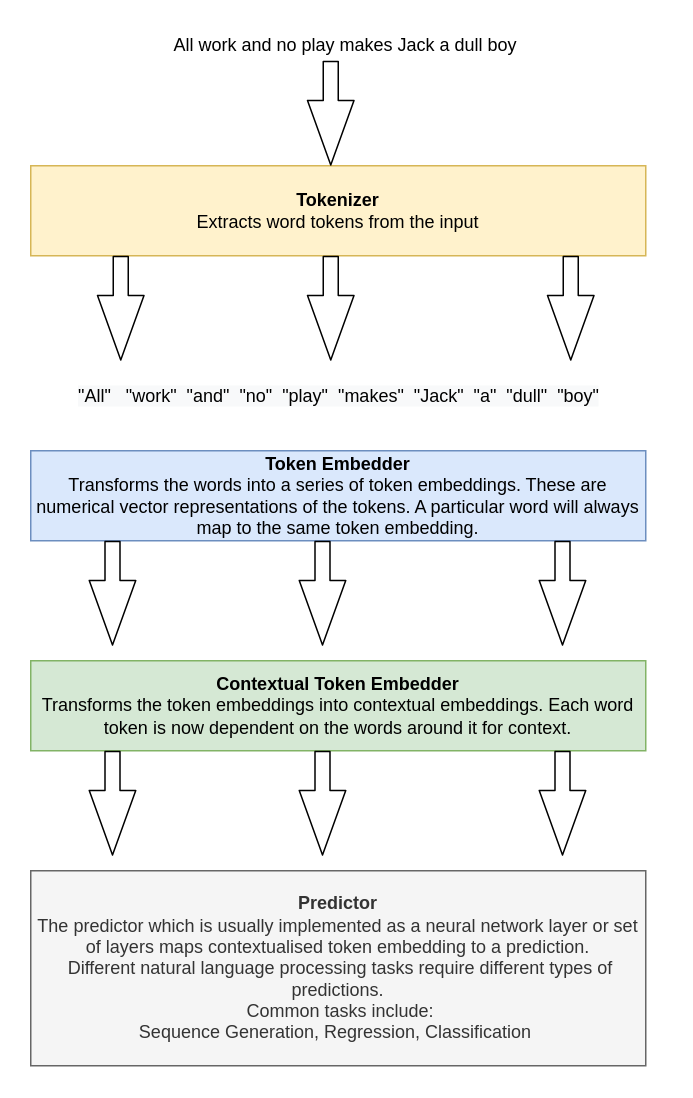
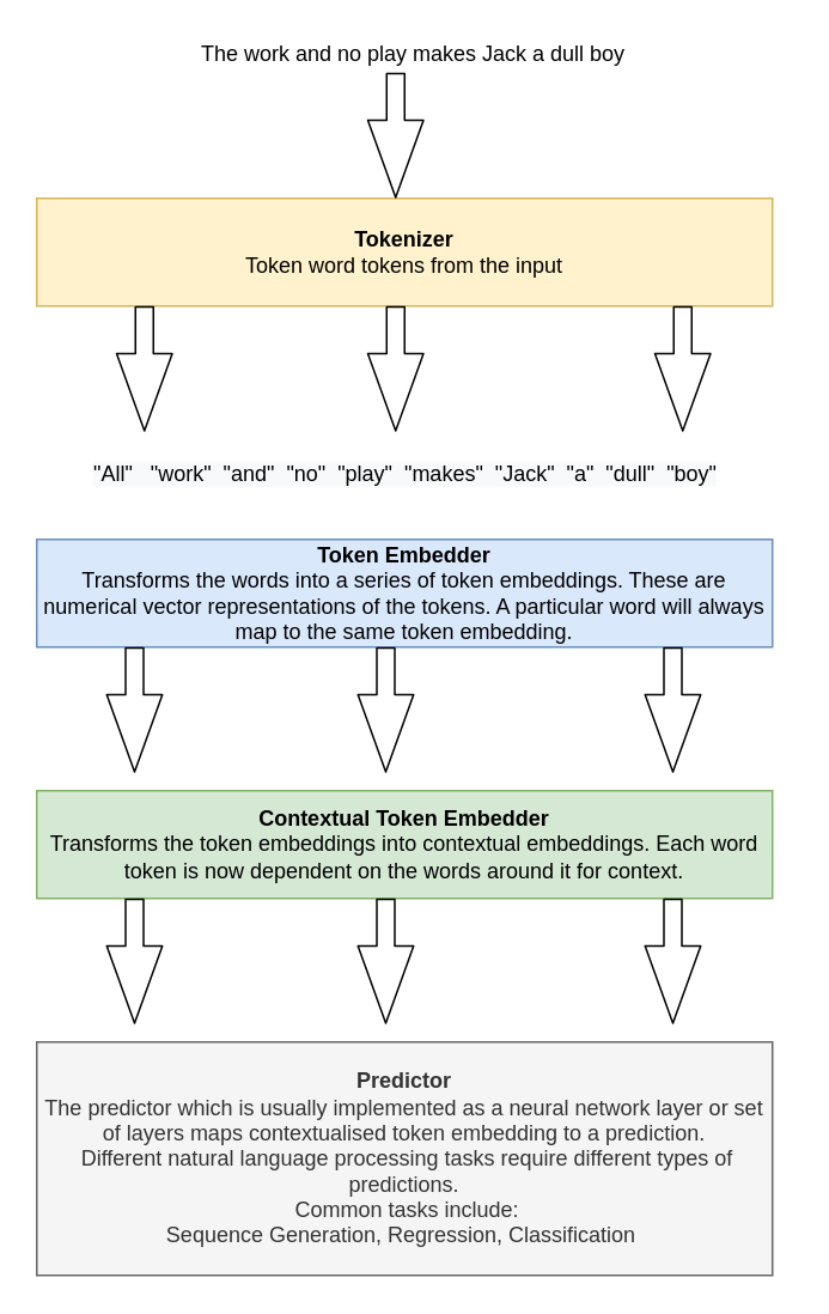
  <mxCell id="0" />
  <mxCell id="1" parent="0" />
- <mxCell id="2" value="&lt;b&gt;Tokenizer&lt;/b&gt;&lt;br&gt;Extracts word tokens from the input" style="rounded=0;whiteSpace=wrap;html=1;hachureGap=4;pointerEvents=0;fillColor=#fff2cc;strokeColor=#d6b656;" vertex="1" parent="1"><mxGeometry x="20" y="110" width="410" height="60" as="geometry" /></mxCell>
+ <mxCell id="2" value="&lt;b&gt;Tokenizer&lt;/b&gt;&lt;br&gt;Token word tokens from the input" style="rounded=0;whiteSpace=wrap;html=1;hachureGap=4;pointerEvents=0;fillColor=#fff2cc;strokeColor=#d6b656;" vertex="1" parent="1"><mxGeometry x="20" y="110" width="410" height="60" as="geometry" /></mxCell>
  <mxCell id="3" value="&lt;b&gt;Token Embedder&lt;/b&gt;&lt;br&gt;Transforms the words into a series of token embeddings. These are numerical vector representations of the tokens. A particular word will always map to the same token embedding." style="rounded=0;whiteSpace=wrap;html=1;hachureGap=4;pointerEvents=0;fillColor=#dae8fc;strokeColor=#6c8ebf;" vertex="1" parent="1"><mxGeometry x="20" y="300" width="410" height="60" as="geometry" /></mxCell>
  <mxCell id="4" value="&lt;b&gt;Contextual Token Embedder&lt;/b&gt;&lt;br&gt;Transforms the token embeddings into contextual embeddings. Each word token is now dependent on the words around it for context." style="rounded=0;whiteSpace=wrap;html=1;hachureGap=4;pointerEvents=0;fillColor=#d5e8d4;strokeColor=#82b366;" vertex="1" parent="1"><mxGeometry x="20" y="440" width="410" height="60" as="geometry" /></mxCell>
  <mxCell id="5" value="&lt;b&gt;Predictor&lt;/b&gt;&lt;br&gt;The predictor which is usually implemented as a neural network layer or set of layers maps contextualised token embedding to a prediction.&lt;br&gt;&lt;div&gt;&amp;nbsp;Different natural language processing tasks require different types of predictions.&lt;/div&gt;&lt;div&gt;&amp;nbsp;Common tasks include:&lt;/div&gt;&lt;div&gt;Sequence Generation,&amp;nbsp;&lt;span&gt;Regression, C&lt;/span&gt;&lt;span&gt;lassification&lt;/span&gt;&lt;span&gt;&amp;nbsp;&lt;/span&gt;&lt;/div&gt;" style="rounded=0;whiteSpace=wrap;html=1;hachureGap=4;pointerEvents=0;fillColor=#f5f5f5;strokeColor=#666666;fontColor=#333333;" vertex="1" parent="1"><mxGeometry x="20" y="580" width="410" height="130" as="geometry" /></mxCell>
- <mxCell id="6" value="All work and no play makes Jack a dull boy" style="text;html=1;strokeColor=none;fillColor=none;align=center;verticalAlign=middle;whiteSpace=wrap;rounded=0;hachureGap=4;pointerEvents=0;" vertex="1" parent="1"><mxGeometry x="20" y="20" width="420" height="20" as="geometry" /></mxCell>
+ <mxCell id="6" value="The work and no play makes Jack a dull boy" style="text;html=1;strokeColor=none;fillColor=none;align=center;verticalAlign=middle;whiteSpace=wrap;rounded=0;hachureGap=4;pointerEvents=0;" vertex="1" parent="1"><mxGeometry x="20" y="20" width="420" height="20" as="geometry" /></mxCell>
  <mxCell id="7" value="&lt;span style=&quot;color: rgb(0 , 0 , 0) ; font-family: &amp;#34;helvetica&amp;#34; ; font-size: 12px ; font-style: normal ; font-weight: 400 ; letter-spacing: normal ; text-align: center ; text-indent: 0px ; text-transform: none ; word-spacing: 0px ; background-color: rgb(248 , 249 , 250) ; display: inline ; float: none&quot;&gt;&quot;All&quot;&amp;nbsp; &amp;nbsp;&quot;work&quot;&amp;nbsp; &quot;and&quot;&amp;nbsp; &quot;no&quot;&amp;nbsp; &quot;play&quot;&amp;nbsp; &quot;makes&quot;&amp;nbsp; &quot;Jack&quot;&amp;nbsp; &quot;a&quot;&amp;nbsp; &quot;dull&quot;&amp;nbsp; &quot;boy&quot;&lt;/span&gt;" style="text;whiteSpace=wrap;html=1;" vertex="1" parent="1"><mxGeometry x="50" y="250" width="390" height="30" as="geometry" /></mxCell>
  <mxCell id="8" value="" style="shape=flexArrow;endArrow=classic;html=1;startSize=14;endSize=14;sourcePerimeterSpacing=8;targetPerimeterSpacing=8;" edge="1" parent="1"><mxGeometry width="50" height="50" relative="1" as="geometry"><mxPoint x="80" y="170" as="sourcePoint" /><mxPoint x="80" y="240" as="targetPoint" /></mxGeometry></mxCell>
  <mxCell id="9" value="" style="shape=flexArrow;endArrow=classic;html=1;startSize=14;endSize=14;sourcePerimeterSpacing=8;targetPerimeterSpacing=8;" edge="1" parent="1"><mxGeometry width="50" height="50" relative="1" as="geometry"><mxPoint x="220" y="170" as="sourcePoint" /><mxPoint x="220" y="240" as="targetPoint" /></mxGeometry></mxCell>
  <mxCell id="10" value="" style="shape=flexArrow;endArrow=classic;html=1;startSize=14;endSize=14;sourcePerimeterSpacing=8;targetPerimeterSpacing=8;" edge="1" parent="1"><mxGeometry width="50" height="50" relative="1" as="geometry"><mxPoint x="380" y="170" as="sourcePoint" /><mxPoint x="380" y="240" as="targetPoint" /></mxGeometry></mxCell>
  <mxCell id="11" value="" style="shape=flexArrow;endArrow=classic;html=1;startSize=14;endSize=14;sourcePerimeterSpacing=8;targetPerimeterSpacing=8;" edge="1" parent="1"><mxGeometry width="50" height="50" relative="1" as="geometry"><mxPoint x="220" y="40" as="sourcePoint" /><mxPoint x="220" y="110" as="targetPoint" /></mxGeometry></mxCell>
  <mxCell id="12" value="" style="shape=flexArrow;endArrow=classic;html=1;startSize=14;endSize=14;sourcePerimeterSpacing=8;targetPerimeterSpacing=8;" edge="1" parent="1"><mxGeometry width="50" height="50" relative="1" as="geometry"><mxPoint x="74.5" y="360" as="sourcePoint" /><mxPoint x="74.5" y="430" as="targetPoint" /></mxGeometry></mxCell>
  <mxCell id="13" value="" style="shape=flexArrow;endArrow=classic;html=1;startSize=14;endSize=14;sourcePerimeterSpacing=8;targetPerimeterSpacing=8;" edge="1" parent="1"><mxGeometry width="50" height="50" relative="1" as="geometry"><mxPoint x="214.5" y="360" as="sourcePoint" /><mxPoint x="214.5" y="430" as="targetPoint" /></mxGeometry></mxCell>
  <mxCell id="14" value="" style="shape=flexArrow;endArrow=classic;html=1;startSize=14;endSize=14;sourcePerimeterSpacing=8;targetPerimeterSpacing=8;" edge="1" parent="1"><mxGeometry width="50" height="50" relative="1" as="geometry"><mxPoint x="374.5" y="360" as="sourcePoint" /><mxPoint x="374.5" y="430" as="targetPoint" /></mxGeometry></mxCell>
  <mxCell id="15" value="" style="shape=flexArrow;endArrow=classic;html=1;startSize=14;endSize=14;sourcePerimeterSpacing=8;targetPerimeterSpacing=8;" edge="1" parent="1"><mxGeometry width="50" height="50" relative="1" as="geometry"><mxPoint x="74.5" y="500" as="sourcePoint" /><mxPoint x="74.5" y="570" as="targetPoint" /></mxGeometry></mxCell>
  <mxCell id="16" value="" style="shape=flexArrow;endArrow=classic;html=1;startSize=14;endSize=14;sourcePerimeterSpacing=8;targetPerimeterSpacing=8;" edge="1" parent="1"><mxGeometry width="50" height="50" relative="1" as="geometry"><mxPoint x="214.5" y="500" as="sourcePoint" /><mxPoint x="214.5" y="570" as="targetPoint" /></mxGeometry></mxCell>
  <mxCell id="17" value="" style="shape=flexArrow;endArrow=classic;html=1;startSize=14;endSize=14;sourcePerimeterSpacing=8;targetPerimeterSpacing=8;" edge="1" parent="1"><mxGeometry width="50" height="50" relative="1" as="geometry"><mxPoint x="374.5" y="500" as="sourcePoint" /><mxPoint x="374.5" y="570" as="targetPoint" /></mxGeometry></mxCell>
